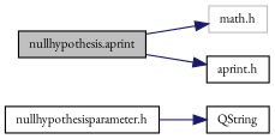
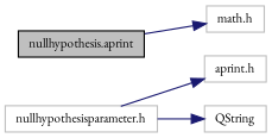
  digraph {
    fontname="EB Garamond"
    rankdir=LR
    node [color=black fillcolor=white fontname="EB Garamond" fontsize=10 shape=record style=filled]
    edge [color=midnightblue fontname="EB Garamond" fontsize=10 labelfontname=Helvetica labelfontsize=10 style=solid]
    n1 [fillcolor=grey75 fontcolor=black height=0.2 label="nullhypothesis.aprint" width=0.4]
    n2 [color=grey75 height=0.2 label="math.h" width=0.4]
-   n3 [height=0.2 label="nullhypothesisparameter.h" width=0.4]
-   n4 [height=0.2 label=QString width=0.4]
-   n5 [height=0.2 label="aprint.h" width=0.4]
+   n3 [color=grey75 height=0.2 label="nullhypothesisparameter.h" width=0.4]
+   n4 [color=grey75 height=0.2 label=QString width=0.4]
+   n5 [color=grey75 height=0.2 label="aprint.h" width=0.4]
    n1 -> n2
    n3 -> n4
-   n1 -> n5
+   n3 -> n5
  }
